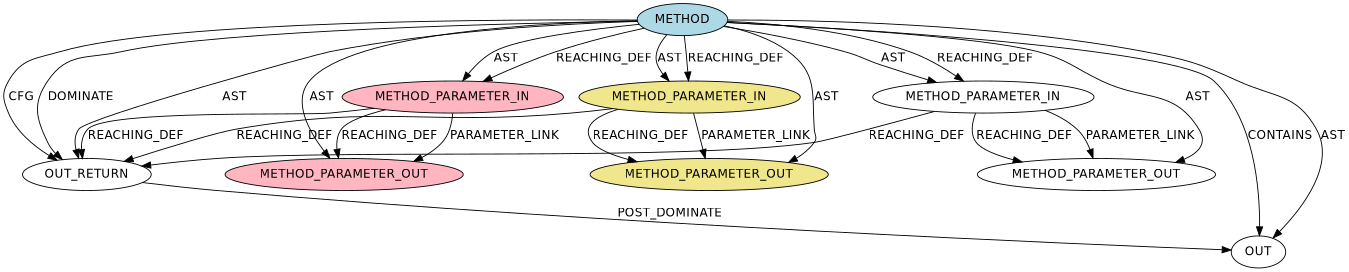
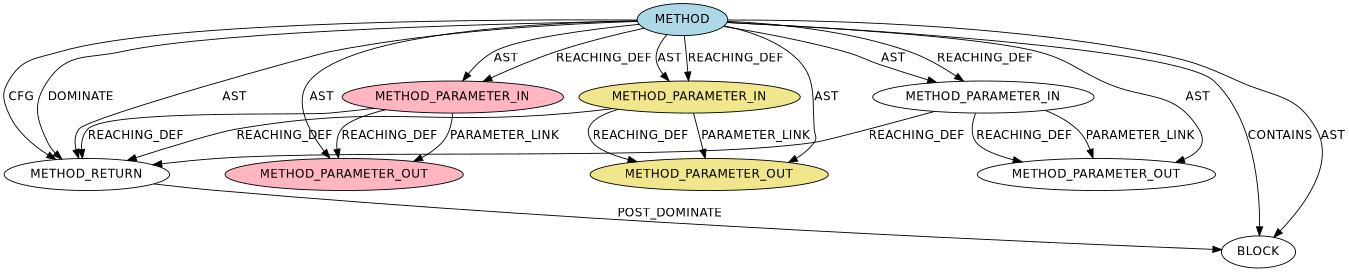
  digraph {
    fontname="DejaVu Sans"
    node [CODE="<empty>" EVALUATION_STRATEGY=BY_VALUE ORDER=2 TYPE_FULL_NAME=ANY fillcolor=white fontname="DejaVu Sans" style=filled IS_VARIADIC=false]
    edge [fontname="DejaVu Sans"]
-   n1 [CODE=RET label=OUT_RETURN IS_VARIADIC=""]
-   n2 [ARGUMENT_INDEX=1 ORDER=1 label=OUT EVALUATION_STRATEGY="" IS_VARIADIC=""]
+   n1 [CODE=RET label=METHOD_RETURN IS_VARIADIC=""]
+   n2 [ARGUMENT_INDEX=1 ORDER=1 label=BLOCK EVALUATION_STRATEGY="" IS_VARIADIC=""]
    n3 [AST_PARENT_FULL_NAME="<global>" AST_PARENT_TYPE=NAMESPACE_BLOCK FILENAME="<empty>" FULL_NAME=EVP_DigestFinal IS_EXTERNAL=true NAME=EVP_DigestFinal ORDER=0 fillcolor=lightblue label=METHOD EVALUATION_STRATEGY="" TYPE_FULL_NAME="" IS_VARIADIC=""]
    n4 [CODE=p3 INDEX=3 NAME=p3 ORDER=3 fillcolor=lightpink label=METHOD_PARAMETER_OUT]
    n5 [CODE=p3 INDEX=3 NAME=p3 ORDER=3 fillcolor=lightpink label=METHOD_PARAMETER_IN]
    n6 [CODE=p2 INDEX=2 NAME=p2 fillcolor=khaki label=METHOD_PARAMETER_IN]
    n7 [CODE=p1 INDEX=1 NAME=p1 ORDER=1 label=METHOD_PARAMETER_OUT]
    n8 [CODE=p2 INDEX=2 NAME=p2 fillcolor=khaki label=METHOD_PARAMETER_OUT]
    n9 [CODE=p1 INDEX=1 NAME=p1 ORDER=1 label=METHOD_PARAMETER_IN]
    n1 -> n2 [label=POST_DOMINATE]
    n3 -> n1 [label=DOMINATE]
    n3 -> n1 [label=AST]
    n3 -> n1 [label=CFG]
    n3 -> n2 [label=CONTAINS]
    n3 -> n2 [label=AST]
    n3 -> n4 [label=AST]
    n3 -> n5 [label=REACHING_DEF]
    n3 -> n5 [label=AST]
    n3 -> n6 [label=REACHING_DEF]
    n3 -> n6 [label=AST]
    n3 -> n7 [label=AST]
    n3 -> n8 [label=AST]
    n3 -> n9 [label=REACHING_DEF]
    n3 -> n9 [label=AST]
    n5 -> n1 [VARIABLE=p3 label=REACHING_DEF]
    n5 -> n4 [label=PARAMETER_LINK]
    n5 -> n4 [VARIABLE=p3 label=REACHING_DEF]
    n6 -> n1 [VARIABLE=p2 label=REACHING_DEF]
    n6 -> n8 [VARIABLE=p2 label=REACHING_DEF]
    n6 -> n8 [label=PARAMETER_LINK]
    n9 -> n1 [VARIABLE=p1 label=REACHING_DEF]
    n9 -> n7 [label=PARAMETER_LINK]
    n9 -> n7 [VARIABLE=p1 label=REACHING_DEF]
  }
